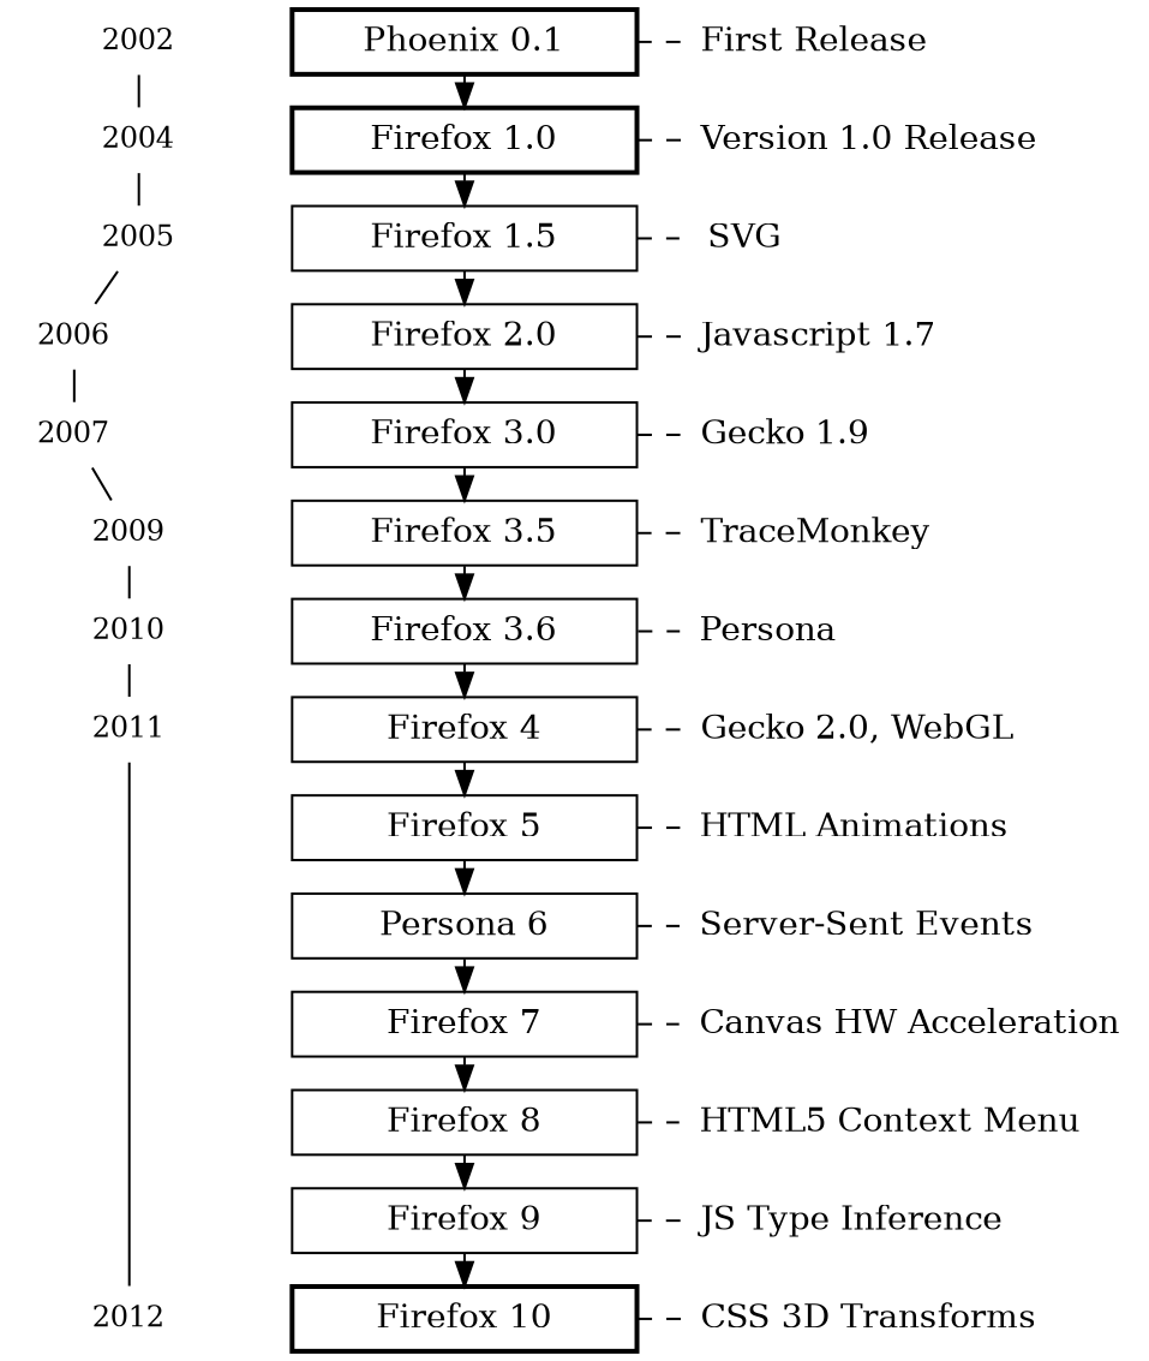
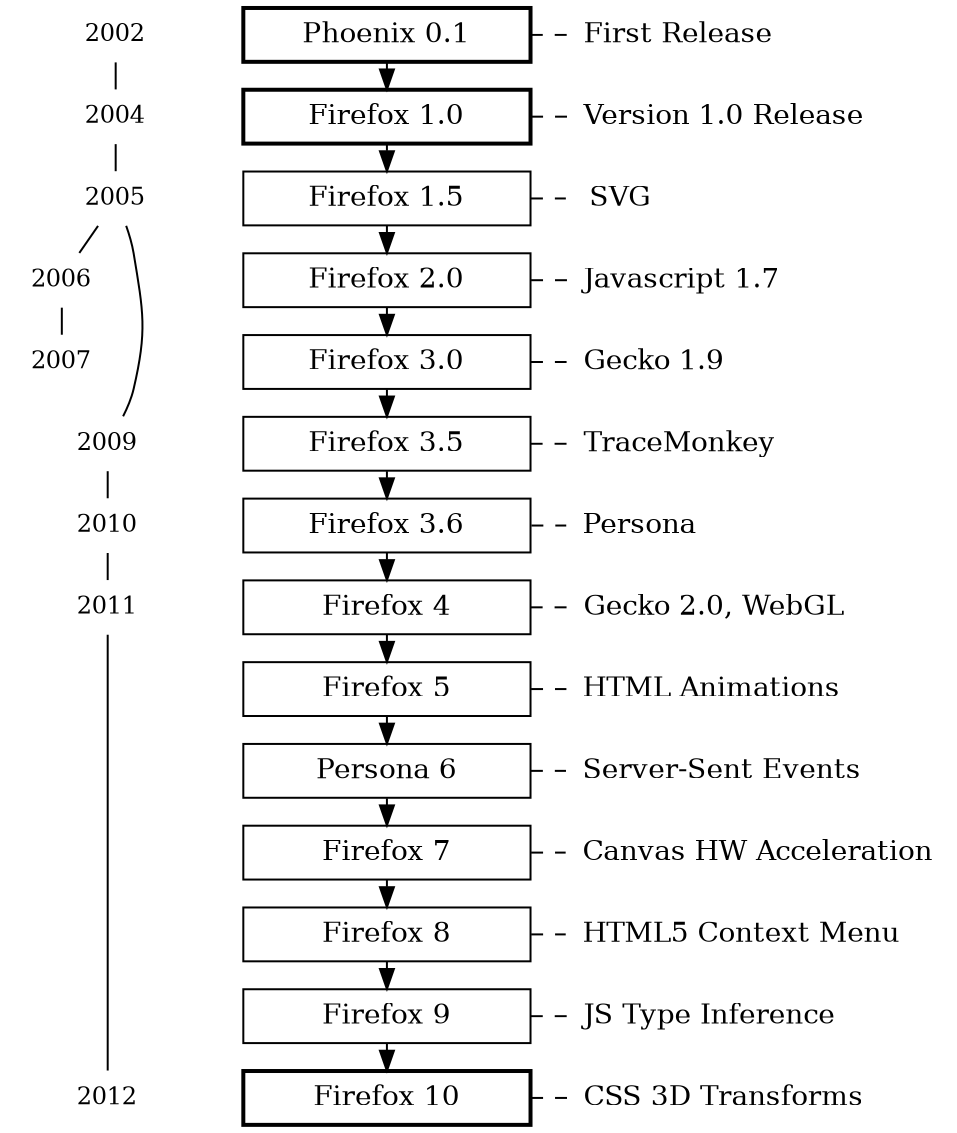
  digraph {
    ranksep=0.2
    node [shape=plaintext]
    edge [arrowhead=none]
    2002 [fontsize=12 height=0.375]
    2004 [fontsize=12 height=0.375]
    2005 [fontsize=12 height=0.375]
    2006 [fontsize=12 height=0.375]
    2007 [fontsize=12 height=0.375]
    2009 [fontsize=12 height=0.375]
    2010 [fontsize=12 height=0.375]
    2011 [fontsize=12 height=0.375]
    2012 [fontsize=12 height=0.375]
    "Phoenix 0.1" [height=0.375 shape=box style=bold width=2.0]
    "Firefox 1.0" [height=0.375 shape=box style=bold width=2.0]
    "Firefox 10" [height=0.375 shape=box style=bold width=2.0]
    "Firefox 1.5" [height=0.375 shape=box width=2.0]
    "Firefox 2.0" [height=0.375 shape=box width=2.0]
    "Firefox 3.0" [height=0.375 shape=box width=2.0]
    "Firefox 3.5" [height=0.375 shape=box width=2.0]
    "Firefox 3.6" [height=0.375 shape=box width=2.0]
    "Firefox 4" [height=0.375 shape=box width=2.0]
    "Firefox 5" [height=0.375 shape=box width=2.0]
    n20 [height=0.375 label="Persona 6" shape=box width=2.0]
    "Firefox 7" [height=0.375 shape=box width=2.0]
    "Firefox 8" [height=0.375 shape=box width=2.0]
    "Firefox 9" [height=0.375 shape=box width=2.0]
    "First Release" [height=0.375]
    "Version 1.0 Release" [height=0.375]
    SVG [height=0.375]
    "Javascript 1.7" [height=0.375]
    "Gecko 1.9" [height=0.375]
    TraceMonkey [height=0.375]
    Persona [height=0.375]
    "Gecko 2.0, WebGL" [height=0.375]
    n32 [height=0.375 label="HTML Animations"]
    "Server-Sent Events" [height=0.375]
    "Canvas HW Acceleration" [height=0.375]
    "HTML5 Context Menu" [height=0.375]
    "JS Type Inference" [height=0.375]
    "CSS 3D Transforms" [height=0.375]
    subgraph sub_1 {
      2002
      2004
      2005
      2006
      2007
      2009
      2010
      2011
      2012
    }
    subgraph sub_2 {
      "Phoenix 0.1"
      "Firefox 1.0"
      "Firefox 10"
    }
    subgraph sub_3 {
      "Firefox 1.5"
      "Firefox 2.0"
      "Firefox 3.0"
      "Firefox 3.5"
      "Firefox 3.6"
      "Firefox 4"
      "Firefox 5"
      n20
      "Firefox 7"
      "Firefox 8"
      "Firefox 9"
    }
    subgraph sub_4 {
      "First Release"
      "Version 1.0 Release"
      SVG
      "Javascript 1.7"
      "Gecko 1.9"
      TraceMonkey
      Persona
      "Gecko 2.0, WebGL"
      n32
      "Server-Sent Events"
      "Canvas HW Acceleration"
      "HTML5 Context Menu"
      "JS Type Inference"
      "CSS 3D Transforms"
    }
    subgraph sub_5 {
      rank=same
      2002
      "Phoenix 0.1"
      "First Release"
    }
    subgraph sub_6 {
      rank=same
      2004
      "Firefox 1.0"
      "Version 1.0 Release"
    }
    subgraph sub_7 {
      rank=same
      2005
      "Firefox 1.5"
      SVG
    }
    subgraph sub_8 {
      rank=same
      2006
      "Firefox 2.0"
      "Javascript 1.7"
    }
    subgraph sub_9 {
      rank=same
      2012
      "Firefox 10"
      "CSS 3D Transforms"
    }
    subgraph sub_10 {
      rank=same
      2007
      "Firefox 3.0"
      "Gecko 1.9"
    }
    subgraph sub_11 {
      rank=same
      2009
      "Firefox 3.5"
      TraceMonkey
    }
    subgraph sub_12 {
      rank=same
      2010
      "Firefox 3.6"
      Persona
    }
    subgraph sub_13 {
      rank=same
      2011
      "Firefox 4"
      "Gecko 2.0, WebGL"
    }
    subgraph sub_14 {
      rank=same
      "Firefox 5"
      n32
    }
    subgraph sub_15 {
      rank=same
      n20
      "Server-Sent Events"
    }
    subgraph sub_16 {
      rank=same
      "Firefox 7"
      "Canvas HW Acceleration"
    }
    subgraph sub_17 {
      rank=same
      "Firefox 8"
      "HTML5 Context Menu"
    }
    subgraph sub_18 {
      rank=same
      "Firefox 9"
      "JS Type Inference"
    }
    subgraph sub_19 {
      "Phoenix 0.1"
      "Firefox 1.0"
      "Firefox 10"
      "Firefox 1.5"
      "Firefox 2.0"
      "Firefox 3.0"
      "Firefox 3.5"
      "Firefox 3.6"
      "Firefox 4"
      "Firefox 5"
      n20
      "Firefox 7"
      "Firefox 8"
      "Firefox 9"
      "First Release"
      "Version 1.0 Release"
      SVG
      "Javascript 1.7"
      "Gecko 1.9"
      TraceMonkey
      Persona
      "Gecko 2.0, WebGL"
      n32
      "Server-Sent Events"
      "Canvas HW Acceleration"
      "HTML5 Context Menu"
      "JS Type Inference"
      "CSS 3D Transforms"
    }
    2002 -> 2004
    2004 -> 2005
    2005 -> 2006
    2006 -> 2007
-   2007 -> 2009
+   2005 -> 2009
    2009 -> 2010
    2010 -> 2011
    2011 -> 2012
    "Phoenix 0.1" -> "Firefox 1.0" [arrowhead=""]
    "Phoenix 0.1" -> "First Release" [style=dashed]
    "Firefox 1.0" -> "Firefox 1.5" [arrowhead=""]
    "Firefox 1.0" -> "Version 1.0 Release" [style=dashed]
    "Firefox 10" -> "CSS 3D Transforms" [style=dashed]
    "Firefox 1.5" -> "Firefox 2.0" [arrowhead=""]
    "Firefox 1.5" -> SVG [style=dashed]
    "Firefox 2.0" -> "Firefox 3.0" [arrowhead=""]
    "Firefox 2.0" -> "Javascript 1.7" [style=dashed]
    "Firefox 3.0" -> "Firefox 3.5" [arrowhead=""]
    "Firefox 3.0" -> "Gecko 1.9" [style=dashed]
    "Firefox 3.5" -> "Firefox 3.6" [arrowhead=""]
    "Firefox 3.5" -> TraceMonkey [style=dashed]
    "Firefox 3.6" -> "Firefox 4" [arrowhead=""]
    "Firefox 3.6" -> Persona [style=dashed]
    "Firefox 4" -> "Firefox 5" [arrowhead=""]
    "Firefox 4" -> "Gecko 2.0, WebGL" [style=dashed]
    "Firefox 5" -> n20 [arrowhead=""]
    "Firefox 5" -> n32 [style=dashed]
    n20 -> "Firefox 7" [arrowhead=""]
    n20 -> "Server-Sent Events" [style=dashed]
    "Firefox 7" -> "Firefox 8" [arrowhead=""]
    "Firefox 7" -> "Canvas HW Acceleration" [style=dashed]
    "Firefox 8" -> "Firefox 9" [arrowhead=""]
    "Firefox 8" -> "HTML5 Context Menu" [style=dashed]
    "Firefox 9" -> "Firefox 10" [arrowhead=""]
    "Firefox 9" -> "JS Type Inference" [style=dashed]
  }
